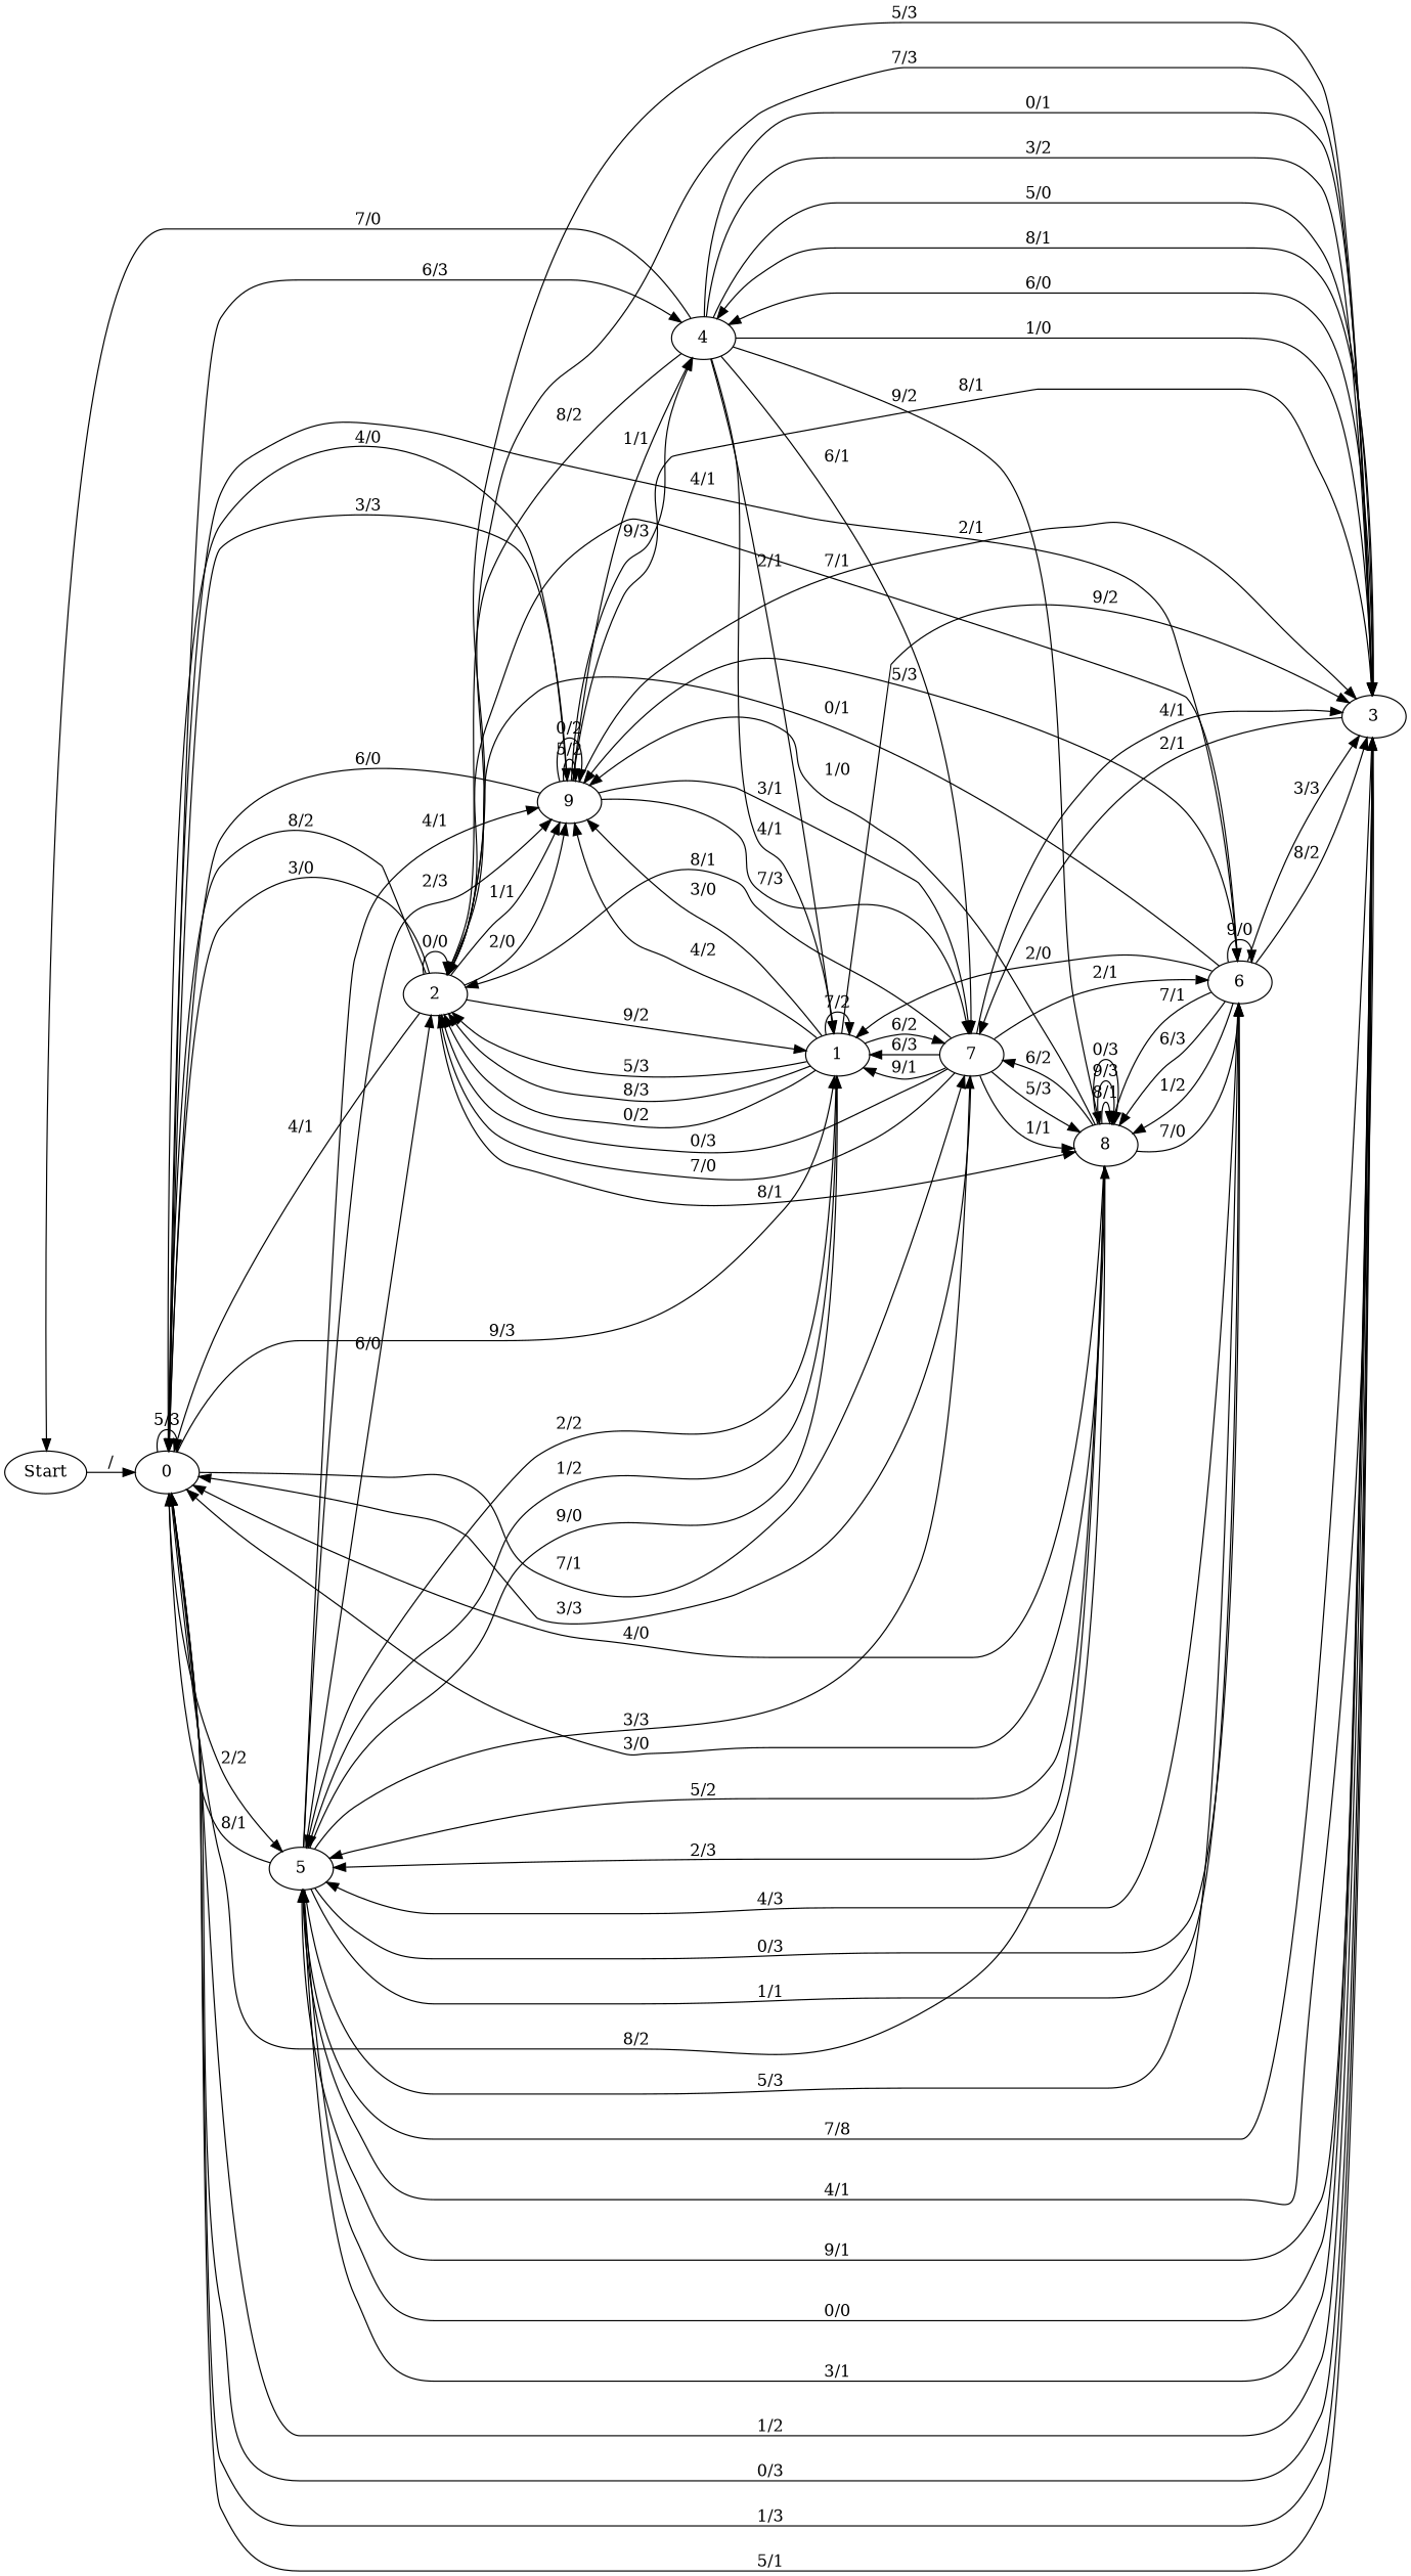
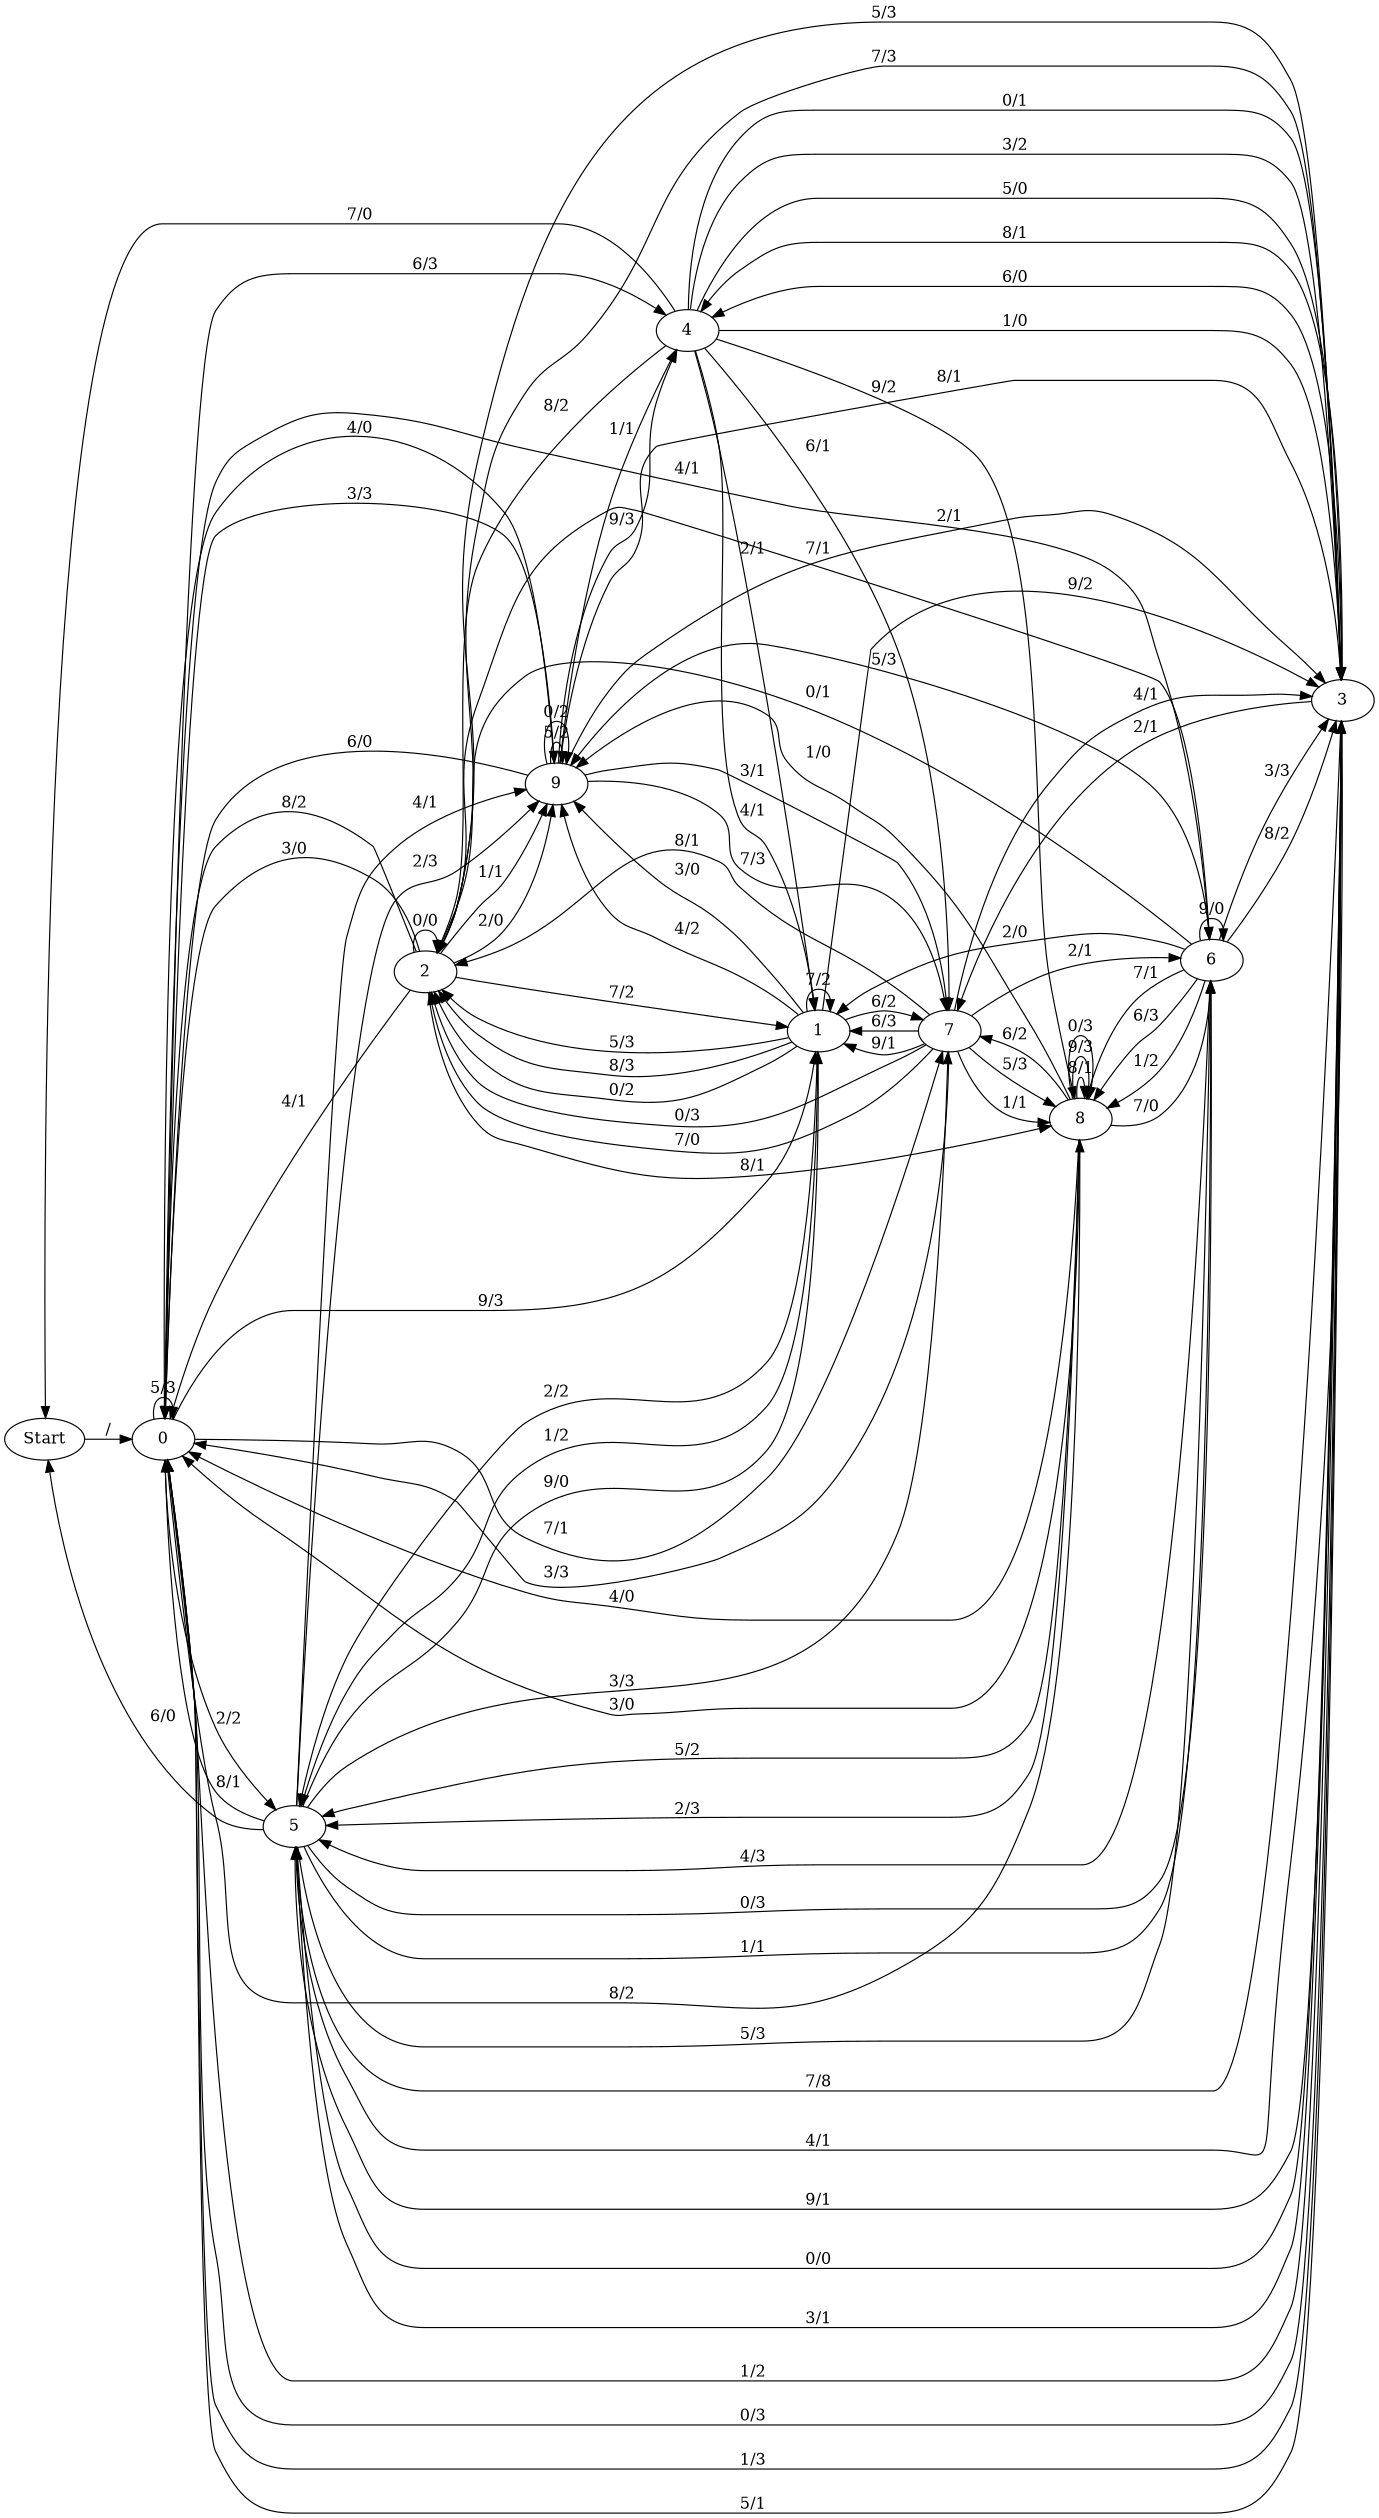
  digraph {
    rankdir=LR
    Start
    0
    5
    6
    3
    7
    8
    1
    9
    4
    2
    Start -> 0 [label="/"]
    0 -> 0 [label="5/3"]
    0 -> 5 [label="2/2"]
    0 -> 6 [label="4/1"]
    0 -> 3 [label="1/2"]
    0 -> 3 [label="0/3"]
    0 -> 7 [label="7/1"]
    0 -> 8 [label="8/2"]
    0 -> 1 [label="9/3"]
    0 -> 9 [label="3/3"]
    0 -> 4 [label="6/3"]
    5 -> 0 [label="8/1"]
    5 -> 6 [label="0/3"]
    5 -> 6 [label="1/1"]
    5 -> 6 [label="5/3"]
    5 -> 3 [label="7/8"]
    5 -> 7 [label="3/3"]
    5 -> 1 [label="9/0"]
    5 -> 9 [label="4/1"]
    5 -> 9 [label="2/3"]
-   5 -> 2 [label="6/0"]
+   5 -> Start [label="6/0"]
    6 -> 5 [label="4/3"]
    6 -> 6 [label="9/0"]
    6 -> 3 [label="8/2"]
    6 -> 3 [label="3/3"]
    6 -> 8 [label="7/1"]
    6 -> 8 [label="6/3"]
    6 -> 8 [label="1/2"]
    6 -> 1 [label="2/0"]
    6 -> 9 [label="5/3"]
    6 -> 2 [label="0/1"]
    3 -> 0 [label="1/3"]
    3 -> 0 [label="5/1"]
    3 -> 5 [label="4/1"]
    3 -> 5 [label="9/1"]
    3 -> 5 [label="0/0"]
    3 -> 5 [label="3/1"]
    3 -> 7 [label="2/1"]
    3 -> 4 [label="8/1"]
    3 -> 4 [label="6/0"]
    3 -> 2 [label="7/3"]
    7 -> 0 [label="3/3"]
    7 -> 6 [label="2/1"]
    7 -> 3 [label="4/1"]
    7 -> 8 [label="5/3"]
    7 -> 8 [label="1/1"]
    7 -> 1 [label="6/3"]
    7 -> 1 [label="9/1"]
    7 -> 2 [label="0/3"]
    7 -> 2 [label="7/0"]
    7 -> 2 [label="8/1"]
    8 -> 0 [label="4/0"]
    8 -> 0 [label="3/0"]
    8 -> 5 [label="2/3"]
    8 -> 5 [label="5/2"]
    8 -> 6 [label="7/0"]
    8 -> 7 [label="6/2"]
    8 -> 8 [label="8/1"]
    8 -> 8 [label="9/3"]
    8 -> 8 [label="0/3"]
    8 -> 9 [label="1/0"]
    1 -> 5 [label="1/2"]
    1 -> 5 [label="2/2"]
    1 -> 3 [label="9/2"]
    1 -> 7 [label="6/2"]
    1 -> 1 [label="7/2"]
    1 -> 9 [label="4/2"]
    1 -> 9 [label="3/0"]
    1 -> 2 [label="5/3"]
    1 -> 2 [label="8/3"]
    1 -> 2 [label="0/2"]
    9 -> 0 [label="4/0"]
    9 -> 0 [label="6/0"]
    9 -> 3 [label="8/1"]
    9 -> 3 [label="2/1"]
    9 -> 7 [label="3/1"]
    9 -> 7 [label="7/3"]
    9 -> 9 [label="5/2"]
    9 -> 9 [label="0/2"]
    9 -> 4 [label="1/1"]
    9 -> 4 [label="9/3"]
    4 -> Start [label="7/0"]
    4 -> 3 [label="1/0"]
    4 -> 3 [label="0/1"]
    4 -> 3 [label="3/2"]
    4 -> 3 [label="5/0"]
    4 -> 7 [label="6/1"]
    4 -> 8 [label="9/2"]
    4 -> 1 [label="4/1"]
    4 -> 1 [label="2/1"]
    4 -> 2 [label="8/2"]
    2 -> 0 [label="8/2"]
    2 -> 0 [label="3/0"]
    2 -> 0 [label="4/1"]
    2 -> 6 [label="7/1"]
    2 -> 3 [label="5/3"]
    2 -> 8 [label="8/1"]
-   2 -> 1 [label="9/2"]
+   2 -> 1 [label="7/2"]
    2 -> 9 [label="1/1"]
    2 -> 9 [label="2/0"]
    2 -> 2 [label="0/0"]
  }
